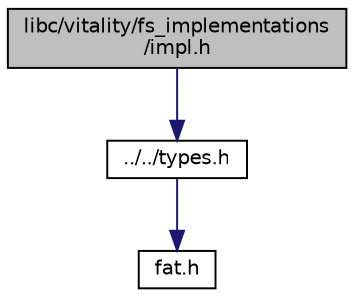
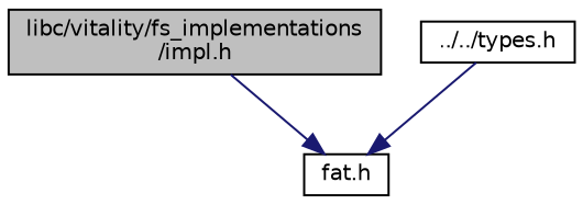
  digraph {
    node [color=black fillcolor=white fontname=Helvetica fontsize=10 shape=record style=filled]
    edge [color=midnightblue fontname=Helvetica fontsize=10 labelfontname=Helvetica labelfontsize=10 style=solid]
    n1 [fillcolor=grey75 fontcolor=black height=0.2 label="libc/vitality/fs_implementations\l/impl.h" width=0.4]
    n2 [height=0.2 label="fat.h" width=0.4]
    n3 [height=0.2 label="../../types.h" width=0.4]
-   n1 -> n3
+   n1 -> n2
    n3 -> n2
  }
